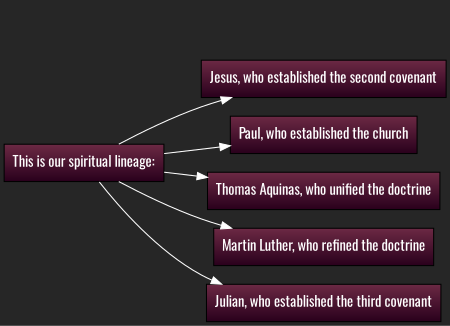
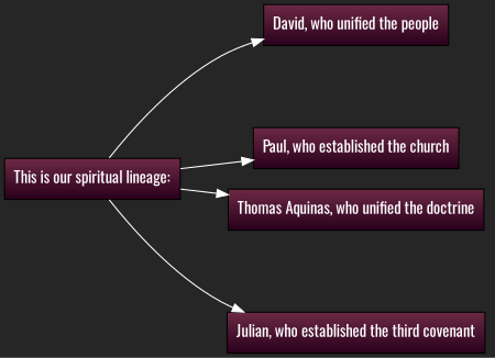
  digraph {
    bgcolor="#262626"
    color=white
    fontcolor=white
    fontname=Oswald
    gradientangle=0
    rankdir=LR
    style=filled
    node [color=black fillcolor="#6C2944:#29001C" fontcolor=white fontname=Oswald gradientangle=270.05 rankdir=LR shape=box style=filled]
    edge [color=white fontname=Oswald penwidth=1]
    n1 [label="This is our spiritual lineage:"]
-   n3 [label="Jesus, who established the second covenant"]
+   n2 [label="David, who unified the people"]
    n4 [label="Paul, who established the church"]
    n5 [label="Thomas Aquinas, who unified the doctrine"]
-   n6 [label="Martin Luther, who refined the doctrine"]
    n7 [label="Julian, who established the third covenant"]
-   n1 -> n3
+   n1 -> n2
    n1 -> n4
    n1 -> n5
-   n1 -> n6
    n1 -> n7
  }
